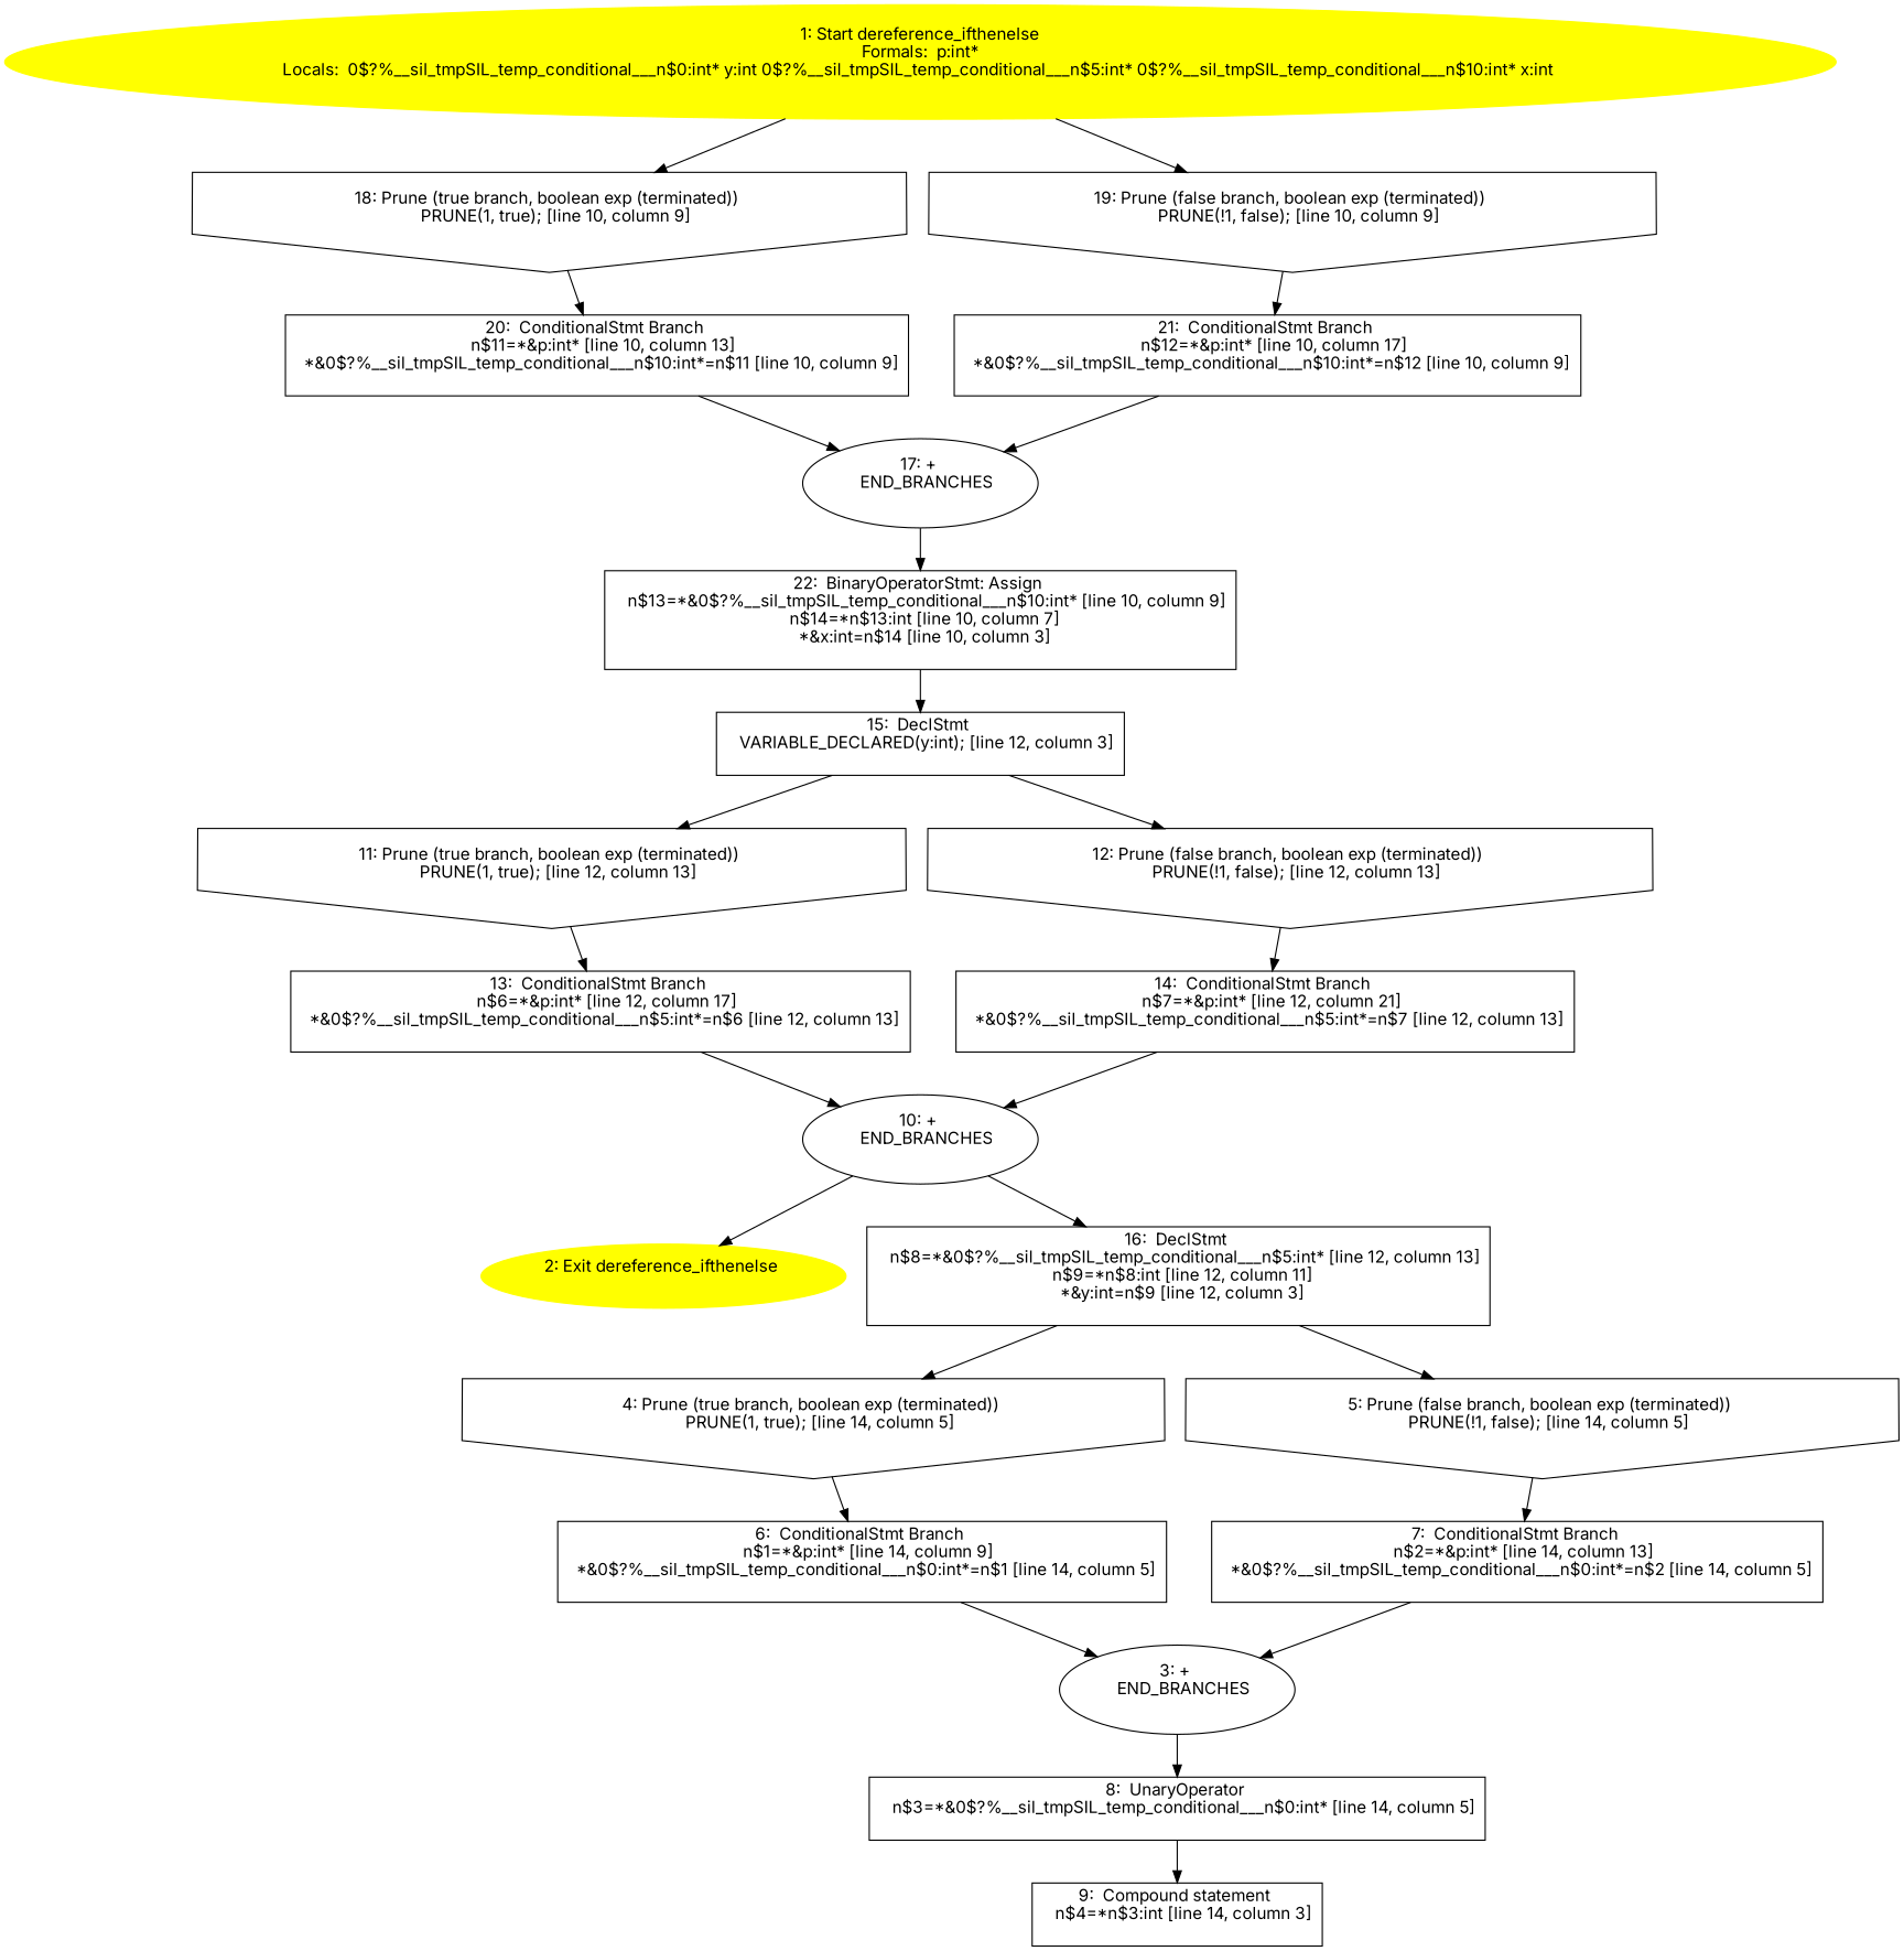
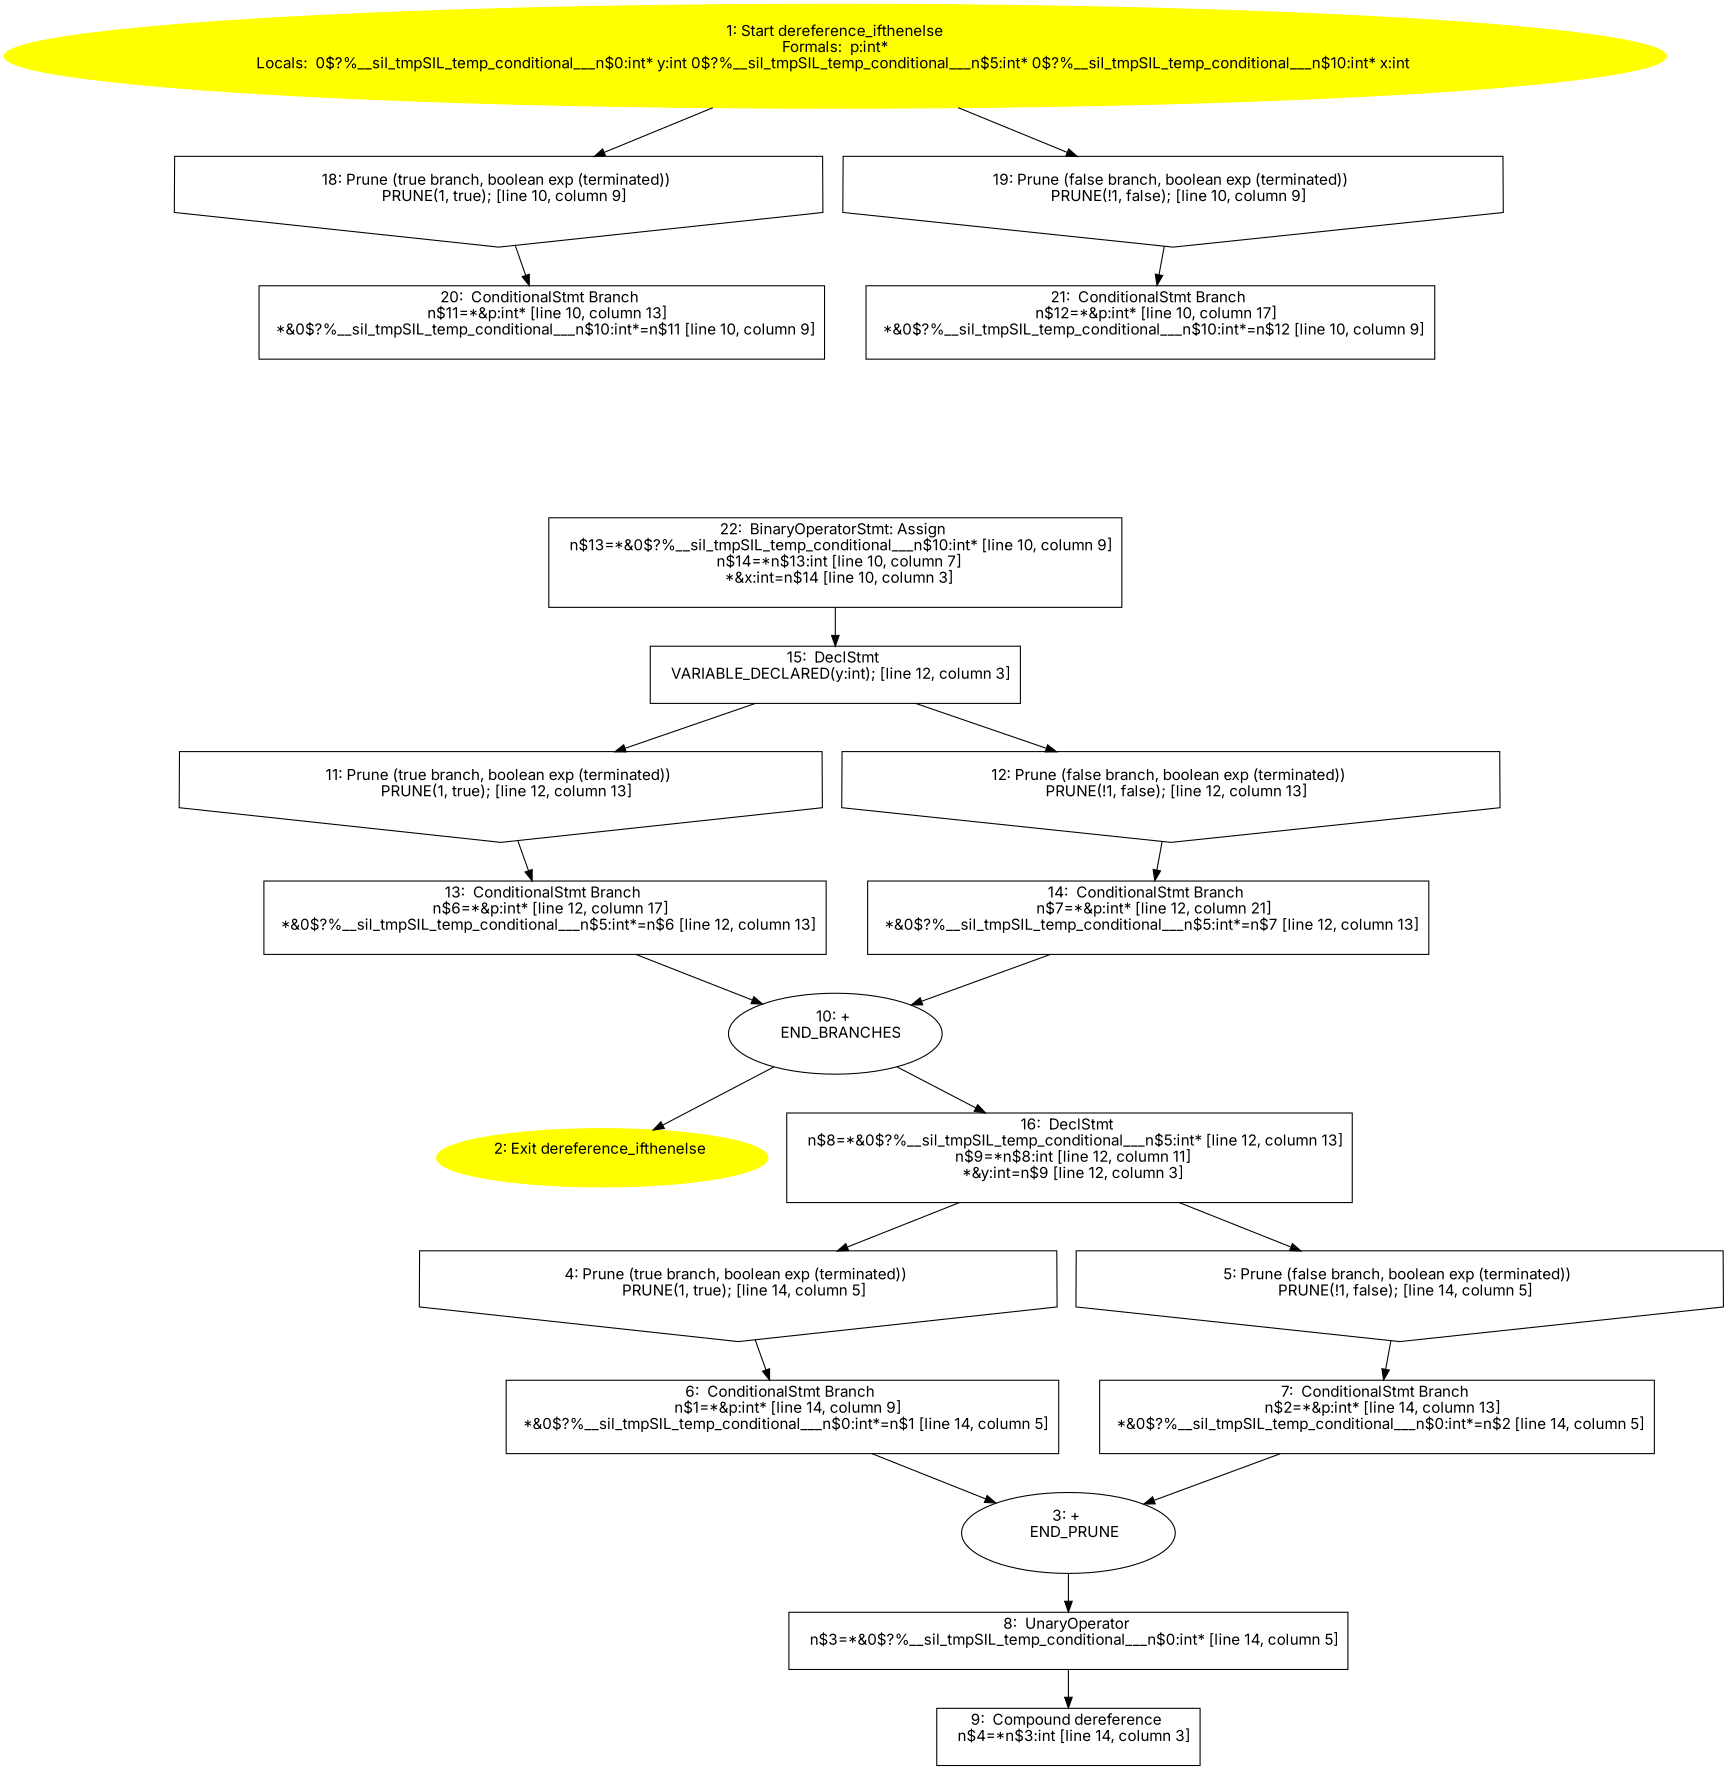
  digraph {
    fontname=Inter
    node [fontname=Inter shape=box]
    edge [fontname=Inter]
    n1 [color=yellow label="1: Start dereference_ifthenelse\nFormals:  p:int*\nLocals:  0$?%__sil_tmpSIL_temp_conditional___n$0:int* y:int 0$?%__sil_tmpSIL_temp_conditional___n$5:int* 0$?%__sil_tmpSIL_temp_conditional___n$10:int* x:int \n  " style=filled shape=""]
    n2 [label="18: Prune (true branch, boolean exp (terminated)) \n   PRUNE(1, true); [line 10, column 9]\n " shape=invhouse]
    n3 [label="19: Prune (false branch, boolean exp (terminated)) \n   PRUNE(!1, false); [line 10, column 9]\n " shape=invhouse]
    n4 [label="20:  ConditionalStmt Branch \n   n$11=*&p:int* [line 10, column 13]\n  *&0$?%__sil_tmpSIL_temp_conditional___n$10:int*=n$11 [line 10, column 9]\n "]
    n5 [label="21:  ConditionalStmt Branch \n   n$12=*&p:int* [line 10, column 17]\n  *&0$?%__sil_tmpSIL_temp_conditional___n$10:int*=n$12 [line 10, column 9]\n "]
-   n6 [label="17: + \n   END_BRANCHES\n " shape=""]
    n7 [color=yellow label="2: Exit dereference_ifthenelse \n  " style=filled shape=""]
-   n8 [label="3: + \n   END_BRANCHES\n " shape=""]
+   n8 [label="3: + \n   END_PRUNE\n " shape=""]
    n9 [label="8:  UnaryOperator \n   n$3=*&0$?%__sil_tmpSIL_temp_conditional___n$0:int* [line 14, column 5]\n "]
-   n10 [label="9:  Compound statement \n   n$4=*n$3:int [line 14, column 3]\n "]
+   n10 [label="9:  Compound dereference \n   n$4=*n$3:int [line 14, column 3]\n "]
    n11 [label="4: Prune (true branch, boolean exp (terminated)) \n   PRUNE(1, true); [line 14, column 5]\n " shape=invhouse]
    n12 [label="6:  ConditionalStmt Branch \n   n$1=*&p:int* [line 14, column 9]\n  *&0$?%__sil_tmpSIL_temp_conditional___n$0:int*=n$1 [line 14, column 5]\n "]
    n13 [label="5: Prune (false branch, boolean exp (terminated)) \n   PRUNE(!1, false); [line 14, column 5]\n " shape=invhouse]
    n14 [label="7:  ConditionalStmt Branch \n   n$2=*&p:int* [line 14, column 13]\n  *&0$?%__sil_tmpSIL_temp_conditional___n$0:int*=n$2 [line 14, column 5]\n "]
    n15 [label="10: + \n   END_BRANCHES\n " shape=""]
    n16 [label="16:  DeclStmt \n   n$8=*&0$?%__sil_tmpSIL_temp_conditional___n$5:int* [line 12, column 13]\n  n$9=*n$8:int [line 12, column 11]\n  *&y:int=n$9 [line 12, column 3]\n "]
    n17 [label="11: Prune (true branch, boolean exp (terminated)) \n   PRUNE(1, true); [line 12, column 13]\n " shape=invhouse]
    n18 [label="13:  ConditionalStmt Branch \n   n$6=*&p:int* [line 12, column 17]\n  *&0$?%__sil_tmpSIL_temp_conditional___n$5:int*=n$6 [line 12, column 13]\n "]
    n19 [label="12: Prune (false branch, boolean exp (terminated)) \n   PRUNE(!1, false); [line 12, column 13]\n " shape=invhouse]
    n20 [label="14:  ConditionalStmt Branch \n   n$7=*&p:int* [line 12, column 21]\n  *&0$?%__sil_tmpSIL_temp_conditional___n$5:int*=n$7 [line 12, column 13]\n "]
    n21 [label="15:  DeclStmt \n   VARIABLE_DECLARED(y:int); [line 12, column 3]\n "]
    n22 [label="22:  BinaryOperatorStmt: Assign \n   n$13=*&0$?%__sil_tmpSIL_temp_conditional___n$10:int* [line 10, column 9]\n  n$14=*n$13:int [line 10, column 7]\n  *&x:int=n$14 [line 10, column 3]\n "]
    n1 -> n2
    n1 -> n3
    n2 -> n4
    n3 -> n5
-   n4 -> n6
-   n5 -> n6
-   n6 -> n22
    n8 -> n9
    n9 -> n10
    n11 -> n12
    n12 -> n8
    n13 -> n14
    n14 -> n8
    n15 -> n7
    n15 -> n16
    n16 -> n11
    n16 -> n13
    n17 -> n18
    n18 -> n15
    n19 -> n20
    n20 -> n15
    n21 -> n17
    n21 -> n19
    n22 -> n21
  }
